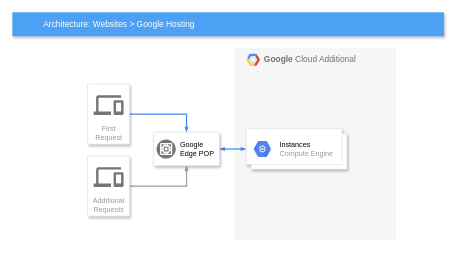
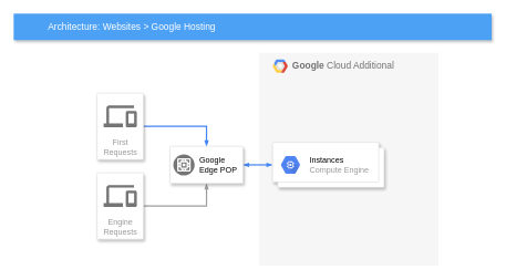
  <mxCell id="0" />
  <mxCell id="1" parent="0" />
  <mxCell id="2" value="&lt;b&gt;Google &lt;/b&gt;Cloud Additional" style="fillColor=#F6F6F6;strokeColor=none;shadow=0;gradientColor=none;fontSize=14;align=left;spacing=10;fontColor=#717171;9E9E9E;verticalAlign=top;spacingTop=-4;fontStyle=0;spacingLeft=40;html=1;" parent="1" vertex="1"><mxGeometry x="390" y="79" width="270" height="321" as="geometry" /></mxCell>
  <mxCell id="3" value="" style="shape=mxgraph.gcp2.google_cloud_platform;fillColor=#F6F6F6;strokeColor=none;shadow=0;gradientColor=none;" parent="2" vertex="1"><mxGeometry width="23" height="20" relative="1" as="geometry"><mxPoint x="20" y="10" as="offset" /></mxGeometry></mxCell>
  <mxCell id="4" value="Architecture: Websites &amp;gt; Google Hosting" style="fillColor=#4DA1F5;strokeColor=none;shadow=1;gradientColor=none;fontSize=14;align=left;spacingLeft=50;fontColor=#ffffff;html=1;" parent="1" vertex="1"><mxGeometry x="20" y="20" width="720" height="40" as="geometry" /></mxCell>
  <mxCell id="5" style="edgeStyle=orthogonalEdgeStyle;rounded=0;html=1;labelBackgroundColor=none;startFill=1;startSize=4;endArrow=blockThin;endFill=1;endSize=4;jettySize=auto;orthogonalLoop=1;strokeColor=#4284F3;strokeWidth=2;fontSize=12;fontColor=#000000;align=left;dashed=0;" parent="1" source="6" target="12" edge="1"><mxGeometry relative="1" as="geometry"><Array as="points"><mxPoint x="310.5" y="190" /></Array></mxGeometry></mxCell>
- <mxCell id="6" value="First Request" style="strokeColor=#dddddd;fillColor=#ffffff;shadow=1;strokeWidth=1;rounded=1;absoluteArcSize=1;arcSize=2;labelPosition=center;verticalLabelPosition=middle;align=center;verticalAlign=bottom;spacingLeft=0;fontColor=#999999;fontSize=12;whiteSpace=wrap;spacingBottom=2;html=1;" parent="1" vertex="1"><mxGeometry x="145.5" y="140" width="70" height="100" as="geometry" /></mxCell>
+ <mxCell id="6" value="First Requests" style="strokeColor=#dddddd;fillColor=#ffffff;shadow=1;strokeWidth=1;rounded=1;absoluteArcSize=1;arcSize=2;labelPosition=center;verticalLabelPosition=middle;align=center;verticalAlign=bottom;spacingLeft=0;fontColor=#999999;fontSize=12;whiteSpace=wrap;spacingBottom=2;html=1;" parent="1" vertex="1"><mxGeometry x="145.5" y="140" width="70" height="100" as="geometry" /></mxCell>
  <mxCell id="7" value="" style="dashed=0;connectable=0;html=1;fillColor=#757575;strokeColor=none;shape=mxgraph.gcp2.desktop_and_mobile;part=1;" parent="6" vertex="1"><mxGeometry x="0.5" width="50" height="33" relative="1" as="geometry"><mxPoint x="-25" y="18.5" as="offset" /></mxGeometry></mxCell>
  <mxCell id="8" style="edgeStyle=orthogonalEdgeStyle;rounded=0;html=1;labelBackgroundColor=none;startFill=1;startSize=4;endArrow=blockThin;endFill=1;endSize=4;jettySize=auto;orthogonalLoop=1;strokeColor=#9E9E9E;strokeWidth=2;fontSize=12;fontColor=#000000;align=left;dashed=0;" parent="1" source="9" target="12" edge="1"><mxGeometry relative="1" as="geometry"><Array as="points"><mxPoint x="310.5" y="310" /></Array></mxGeometry></mxCell>
- <mxCell id="9" value="Additional Requests&lt;br&gt;" style="strokeColor=#dddddd;fillColor=#ffffff;shadow=1;strokeWidth=1;rounded=1;absoluteArcSize=1;arcSize=2;labelPosition=center;verticalLabelPosition=middle;align=center;verticalAlign=bottom;spacingLeft=0;fontColor=#999999;fontSize=12;whiteSpace=wrap;spacingBottom=2;html=1;" parent="1" vertex="1"><mxGeometry x="145.5" y="260" width="70" height="100" as="geometry" /></mxCell>
+ <mxCell id="9" value="Engine Requests&lt;br&gt;" style="strokeColor=#dddddd;fillColor=#ffffff;shadow=1;strokeWidth=1;rounded=1;absoluteArcSize=1;arcSize=2;labelPosition=center;verticalLabelPosition=middle;align=center;verticalAlign=bottom;spacingLeft=0;fontColor=#999999;fontSize=12;whiteSpace=wrap;spacingBottom=2;html=1;" parent="1" vertex="1"><mxGeometry x="145.5" y="260" width="70" height="100" as="geometry" /></mxCell>
  <mxCell id="10" value="" style="dashed=0;connectable=0;html=1;fillColor=#757575;strokeColor=none;shape=mxgraph.gcp2.desktop_and_mobile;part=1;" parent="9" vertex="1"><mxGeometry x="0.5" width="50" height="33" relative="1" as="geometry"><mxPoint x="-25" y="18.5" as="offset" /></mxGeometry></mxCell>
  <mxCell id="11" style="edgeStyle=orthogonalEdgeStyle;rounded=0;html=1;labelBackgroundColor=none;startFill=1;startSize=4;endArrow=blockThin;endFill=1;endSize=4;jettySize=auto;orthogonalLoop=1;strokeColor=#4284F3;strokeWidth=2;fontSize=12;fontColor=#000000;align=left;dashed=0;startArrow=blockThin;" parent="1" source="12" target="14" edge="1"><mxGeometry relative="1" as="geometry" /></mxCell>
  <mxCell id="12" value="" style="strokeColor=#dddddd;fillColor=#ffffff;shadow=1;strokeWidth=1;rounded=1;absoluteArcSize=1;arcSize=2;fontSize=11;fontColor=#9E9E9E;align=center;html=1;" parent="1" vertex="1"><mxGeometry x="255.5" y="220" width="110" height="56" as="geometry" /></mxCell>
  <mxCell id="13" value="Google&#10;Edge POP" style="dashed=0;connectable=0;html=1;fillColor=#757575;strokeColor=none;shape=mxgraph.gcp2.google_network_edge_cache;part=1;labelPosition=right;verticalLabelPosition=middle;align=left;verticalAlign=middle;spacingLeft=5;fontColor=#000000;fontSize=12;" parent="12" vertex="1"><mxGeometry y="0.5" width="32" height="32" relative="1" as="geometry"><mxPoint x="5" y="-16" as="offset" /></mxGeometry></mxCell>
  <mxCell id="14" value="" style="shape=mxgraph.gcp2.doubleRect;strokeColor=#dddddd;fillColor=#ffffff;shadow=1;strokeWidth=1;fontSize=11;fontColor=#9E9E9E;align=center;html=1;" parent="1" vertex="1"><mxGeometry x="410" y="214" width="168" height="68" as="geometry" /></mxCell>
  <mxCell id="15" value="&lt;font color=&quot;#000000&quot;&gt;Instances&lt;/font&gt;&lt;br&gt;Compute Engine" style="dashed=0;connectable=0;html=1;fillColor=#5184F3;strokeColor=none;shape=mxgraph.gcp2.hexIcon;prIcon=compute_engine;part=1;labelPosition=right;verticalLabelPosition=middle;align=left;verticalAlign=middle;spacingLeft=5;fontColor=#999999;fontSize=12;" parent="14" vertex="1"><mxGeometry y="0.5" width="44" height="39" relative="1" as="geometry"><mxPoint x="5" y="-19.5" as="offset" /></mxGeometry></mxCell>
